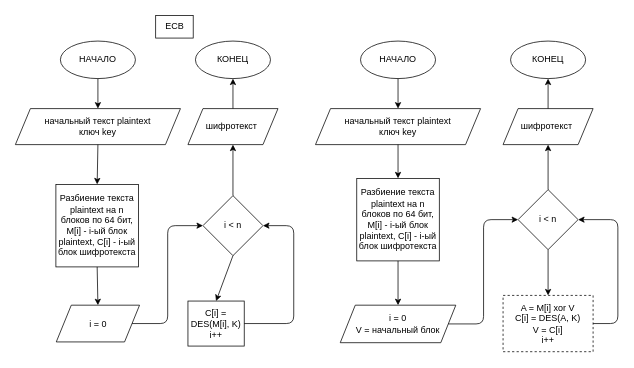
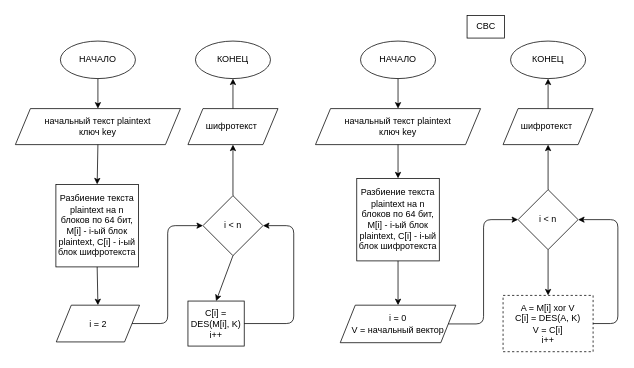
  <mxCell id="0" />
  <mxCell id="1" parent="0" />
  <mxCell id="2" style="edgeStyle=none;html=1;entryX=0.5;entryY=0;entryDx=0;entryDy=0;fontColor=#000000;labelBackgroundColor=none;fillColor=none;strokeColor=#000000;" parent="1" source="3" target="5" edge="1"><mxGeometry relative="1" as="geometry" /></mxCell>
  <mxCell id="3" value="НАЧАЛО" style="ellipse;whiteSpace=wrap;html=1;labelBackgroundColor=none;fillColor=none;fontColor=#000000;strokeColor=#000000;" parent="1" vertex="1"><mxGeometry x="80" y="54" width="100" height="50" as="geometry" /></mxCell>
  <mxCell id="4" style="edgeStyle=none;html=1;exitX=0.5;exitY=1;exitDx=0;exitDy=0;entryX=0.5;entryY=0;entryDx=0;entryDy=0;fontColor=#000000;labelBackgroundColor=none;fillColor=none;strokeColor=#000000;" parent="1" source="5" target="7" edge="1"><mxGeometry relative="1" as="geometry" /></mxCell>
  <mxCell id="5" value="начальный текст plaintext&lt;br&gt;ключ key" style="shape=parallelogram;perimeter=parallelogramPerimeter;whiteSpace=wrap;html=1;fixedSize=1;labelBackgroundColor=none;fillColor=none;fontColor=#000000;strokeColor=#000000;" parent="1" vertex="1"><mxGeometry x="20" y="144" width="220" height="48" as="geometry" /></mxCell>
  <mxCell id="6" style="edgeStyle=none;html=1;exitX=0.5;exitY=1;exitDx=0;exitDy=0;entryX=0.5;entryY=0;entryDx=0;entryDy=0;fontColor=#000000;labelBackgroundColor=none;fillColor=none;strokeColor=#000000;" parent="1" source="7" target="9" edge="1"><mxGeometry relative="1" as="geometry" /></mxCell>
  <mxCell id="7" value="Разбиение текста plaintext на n блоков по 64 бит, M[i] - i-ый блок plaintext, С[i] - i-ый блок шифротекста" style="whiteSpace=wrap;html=1;aspect=fixed;labelBackgroundColor=none;fillColor=none;fontColor=#000000;strokeColor=#000000;" parent="1" vertex="1"><mxGeometry x="74" y="245" width="110" height="110" as="geometry" /></mxCell>
  <mxCell id="8" style="edgeStyle=elbowEdgeStyle;html=1;exitX=1;exitY=0.5;exitDx=0;exitDy=0;entryX=0;entryY=0.5;entryDx=0;entryDy=0;strokeColor=#000000;" edge="1" parent="1" source="9" target="13"><mxGeometry relative="1" as="geometry" /></mxCell>
- <mxCell id="9" value="i = 0" style="shape=parallelogram;perimeter=parallelogramPerimeter;whiteSpace=wrap;html=1;fixedSize=1;labelBackgroundColor=none;fillColor=none;fontColor=#000000;strokeColor=#000000;" parent="1" vertex="1"><mxGeometry x="74.5" y="406" width="111" height="49" as="geometry" /></mxCell>
- <mxCell id="10" value="ECB" style="text;html=1;align=center;verticalAlign=middle;resizable=0;points=[];autosize=1;fillColor=none;labelBackgroundColor=none;fontColor=#000000;strokeColor=#000000;" parent="1" vertex="1"><mxGeometry x="207" y="20" width="50" height="30" as="geometry" /></mxCell>
+ <mxCell id="9" value="i = 2" style="shape=parallelogram;perimeter=parallelogramPerimeter;whiteSpace=wrap;html=1;fixedSize=1;labelBackgroundColor=none;fillColor=none;fontColor=#000000;strokeColor=#000000;" parent="1" vertex="1"><mxGeometry x="74.5" y="406" width="111" height="49" as="geometry" /></mxCell>
  <mxCell id="11" style="edgeStyle=none;html=1;exitX=0.5;exitY=1;exitDx=0;exitDy=0;entryX=0.5;entryY=0;entryDx=0;entryDy=0;fontColor=#000000;labelBackgroundColor=none;fillColor=none;strokeColor=#000000;" parent="1" source="13" target="17" edge="1"><mxGeometry relative="1" as="geometry"><mxPoint x="305" y="544" as="targetPoint" /></mxGeometry></mxCell>
  <mxCell id="12" style="edgeStyle=none;html=1;exitX=0.5;exitY=0;exitDx=0;exitDy=0;entryX=0.5;entryY=1;entryDx=0;entryDy=0;strokeColor=#000000;" edge="1" parent="1" source="13" target="15"><mxGeometry relative="1" as="geometry" /></mxCell>
  <mxCell id="13" value="i &amp;lt; n" style="rhombus;whiteSpace=wrap;html=1;labelBackgroundColor=none;fillColor=none;fontColor=#000000;strokeColor=#000000;" parent="1" vertex="1"><mxGeometry x="270" y="260" width="80" height="80" as="geometry" /></mxCell>
  <mxCell id="14" style="edgeStyle=none;html=1;exitX=0.5;exitY=0;exitDx=0;exitDy=0;entryX=0.5;entryY=1;entryDx=0;entryDy=0;strokeColor=#000000;" edge="1" parent="1" source="15" target="34"><mxGeometry relative="1" as="geometry" /></mxCell>
  <mxCell id="15" value="шифротекст&amp;nbsp;" style="shape=parallelogram;perimeter=parallelogramPerimeter;whiteSpace=wrap;html=1;fixedSize=1;labelBackgroundColor=none;fillColor=none;fontColor=#000000;strokeColor=#000000;" parent="1" vertex="1"><mxGeometry x="250" y="144" width="120" height="48" as="geometry" /></mxCell>
  <mxCell id="16" style="edgeStyle=elbowEdgeStyle;html=1;exitX=1;exitY=0.5;exitDx=0;exitDy=0;entryX=1;entryY=0.5;entryDx=0;entryDy=0;strokeColor=#000000;" edge="1" parent="1" source="17" target="13"><mxGeometry relative="1" as="geometry"><Array as="points"><mxPoint x="391" y="374" /></Array></mxGeometry></mxCell>
  <mxCell id="17" value="C[i] = DES(M[i], K)&lt;br&gt;i++" style="rounded=0;whiteSpace=wrap;html=1;labelBackgroundColor=none;fillColor=none;fontColor=#000000;strokeColor=#000000;" parent="1" vertex="1"><mxGeometry x="250" y="400.5" width="75" height="60" as="geometry" /></mxCell>
  <mxCell id="18" style="edgeStyle=none;html=1;entryX=0.5;entryY=0;entryDx=0;entryDy=0;fontColor=#000000;labelBackgroundColor=none;fillColor=none;strokeColor=#000000;" parent="1" source="19" target="21" edge="1"><mxGeometry relative="1" as="geometry" /></mxCell>
  <mxCell id="19" value="НАЧАЛО" style="ellipse;whiteSpace=wrap;html=1;labelBackgroundColor=none;fillColor=none;fontColor=#000000;strokeColor=#000000;" parent="1" vertex="1"><mxGeometry x="480" y="54" width="100" height="50" as="geometry" /></mxCell>
  <mxCell id="20" style="edgeStyle=none;html=1;exitX=0.5;exitY=1;exitDx=0;exitDy=0;entryX=0.5;entryY=0;entryDx=0;entryDy=0;fontColor=#000000;labelBackgroundColor=none;fillColor=none;strokeColor=#000000;" parent="1" source="21" target="23" edge="1"><mxGeometry relative="1" as="geometry" /></mxCell>
  <mxCell id="21" value="начальный текст plaintext&lt;br&gt;ключ key" style="shape=parallelogram;perimeter=parallelogramPerimeter;whiteSpace=wrap;html=1;fixedSize=1;labelBackgroundColor=none;fillColor=none;fontColor=#000000;strokeColor=#000000;" parent="1" vertex="1"><mxGeometry x="420" y="144" width="220" height="48" as="geometry" /></mxCell>
  <mxCell id="22" style="edgeStyle=none;html=1;exitX=0.5;exitY=1;exitDx=0;exitDy=0;entryX=0.5;entryY=0;entryDx=0;entryDy=0;fontColor=#000000;labelBackgroundColor=none;fillColor=none;strokeColor=#000000;" parent="1" source="23" target="25" edge="1"><mxGeometry relative="1" as="geometry" /></mxCell>
  <mxCell id="23" value="Разбиение текста plaintext на n блоков по 64 бит, M[i] - i-ый блок plaintext, С[i] - i-ый блок шифротекста" style="whiteSpace=wrap;html=1;aspect=fixed;labelBackgroundColor=none;fillColor=none;fontColor=#000000;strokeColor=#000000;" parent="1" vertex="1"><mxGeometry x="475" y="237" width="110" height="110" as="geometry" /></mxCell>
  <mxCell id="24" style="edgeStyle=elbowEdgeStyle;html=1;exitX=1;exitY=0.5;exitDx=0;exitDy=0;entryX=0;entryY=0.5;entryDx=0;entryDy=0;strokeColor=#000000;" edge="1" parent="1" source="25" target="29"><mxGeometry relative="1" as="geometry" /></mxCell>
- <mxCell id="25" value="i = 0&lt;br&gt;V = начальный блок" style="shape=parallelogram;perimeter=parallelogramPerimeter;whiteSpace=wrap;html=1;fixedSize=1;labelBackgroundColor=none;fillColor=none;fontColor=#000000;strokeColor=#000000;" parent="1" vertex="1"><mxGeometry x="453" y="406" width="154" height="50" as="geometry" /></mxCell>
+ <mxCell id="25" value="i = 0&lt;br&gt;V = начальный вектор" style="shape=parallelogram;perimeter=parallelogramPerimeter;whiteSpace=wrap;html=1;fixedSize=1;labelBackgroundColor=none;fillColor=none;fontColor=#000000;strokeColor=#000000;" parent="1" vertex="1"><mxGeometry x="453" y="406" width="154" height="50" as="geometry" /></mxCell>
+ <mxCell id="26" value="CBC" style="text;html=1;align=center;verticalAlign=middle;resizable=0;points=[];autosize=1;fillColor=none;labelBackgroundColor=none;fontColor=#000000;strokeColor=#000000;" parent="1" vertex="1"><mxGeometry x="622" y="20" width="50" height="30" as="geometry" /></mxCell>
  <mxCell id="27" style="edgeStyle=none;html=1;exitX=0.5;exitY=1;exitDx=0;exitDy=0;entryX=0.5;entryY=0;entryDx=0;entryDy=0;fontColor=#000000;labelBackgroundColor=none;fillColor=none;strokeColor=#000000;" parent="1" source="29" target="33" edge="1"><mxGeometry relative="1" as="geometry"><mxPoint x="699" y="580" as="targetPoint" /></mxGeometry></mxCell>
  <mxCell id="28" style="html=1;exitX=0.5;exitY=0;exitDx=0;exitDy=0;entryX=0.5;entryY=1;entryDx=0;entryDy=0;strokeColor=#000000;" edge="1" parent="1" source="29" target="31"><mxGeometry relative="1" as="geometry" /></mxCell>
  <mxCell id="29" value="i &amp;lt; n" style="rhombus;whiteSpace=wrap;html=1;labelBackgroundColor=none;fillColor=none;fontColor=#000000;strokeColor=#000000;" parent="1" vertex="1"><mxGeometry x="690" y="252" width="80" height="80" as="geometry" /></mxCell>
  <mxCell id="30" style="edgeStyle=none;html=1;exitX=0.5;exitY=0;exitDx=0;exitDy=0;entryX=0.5;entryY=1;entryDx=0;entryDy=0;strokeColor=#000000;" edge="1" parent="1" source="31" target="35"><mxGeometry relative="1" as="geometry"><mxPoint x="849" y="370" as="targetPoint" /></mxGeometry></mxCell>
  <mxCell id="31" value="шифротекст&amp;nbsp;" style="shape=parallelogram;perimeter=parallelogramPerimeter;whiteSpace=wrap;html=1;fixedSize=1;labelBackgroundColor=none;fillColor=none;fontColor=#000000;strokeColor=#000000;" parent="1" vertex="1"><mxGeometry x="670" y="144" width="120" height="48" as="geometry" /></mxCell>
  <mxCell id="32" style="edgeStyle=elbowEdgeStyle;html=1;exitX=1;exitY=0.5;exitDx=0;exitDy=0;entryX=1;entryY=0.5;entryDx=0;entryDy=0;strokeColor=#000000;" edge="1" parent="1" source="33" target="29"><mxGeometry relative="1" as="geometry"><Array as="points"><mxPoint x="823" y="380" /></Array></mxGeometry></mxCell>
  <mxCell id="33" value="A = M[i] xor V&lt;br&gt;C[i] = DES(А, K)&lt;br&gt;V = C[i]&lt;br&gt;i++" style="rounded=0;whiteSpace=wrap;html=1;labelBackgroundColor=none;fillColor=none;fontColor=#000000;strokeColor=#000000;dashed=1;" parent="1" vertex="1"><mxGeometry x="670" y="393" width="120" height="75" as="geometry" /></mxCell>
  <mxCell id="34" value="КОНЕЦ" style="ellipse;whiteSpace=wrap;html=1;labelBackgroundColor=none;fillColor=none;fontColor=#000000;strokeColor=#000000;" vertex="1" parent="1"><mxGeometry x="260" y="54" width="100" height="50" as="geometry" /></mxCell>
  <mxCell id="35" value="КОНЕЦ" style="ellipse;whiteSpace=wrap;html=1;labelBackgroundColor=none;fillColor=none;fontColor=#000000;strokeColor=#000000;" vertex="1" parent="1"><mxGeometry x="680" y="54" width="100" height="50" as="geometry" /></mxCell>
